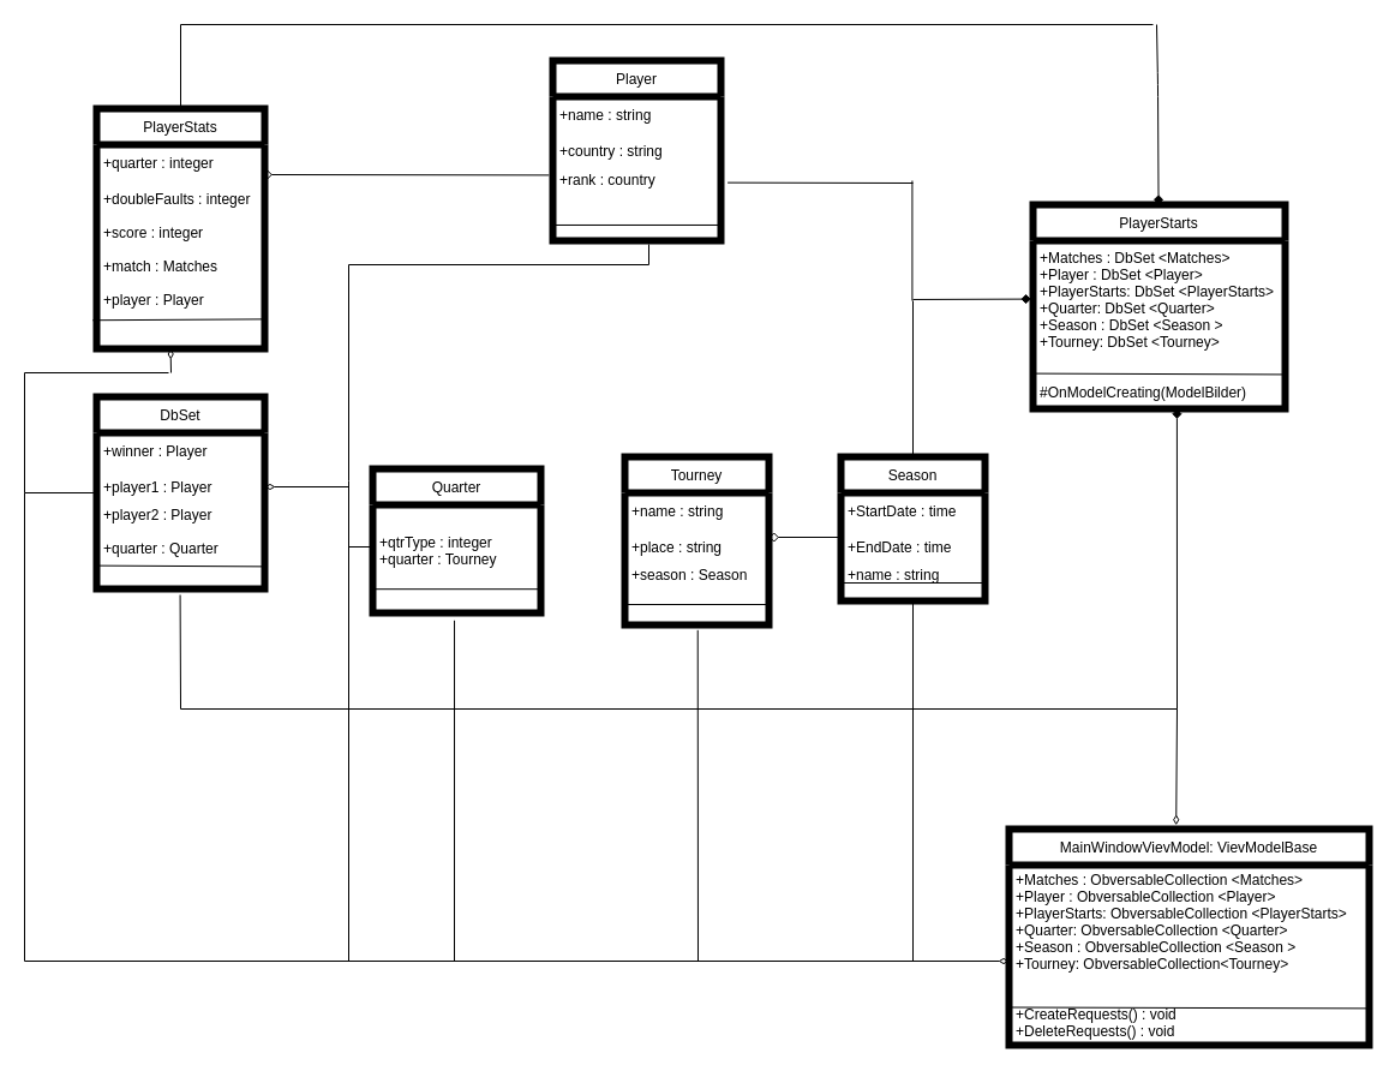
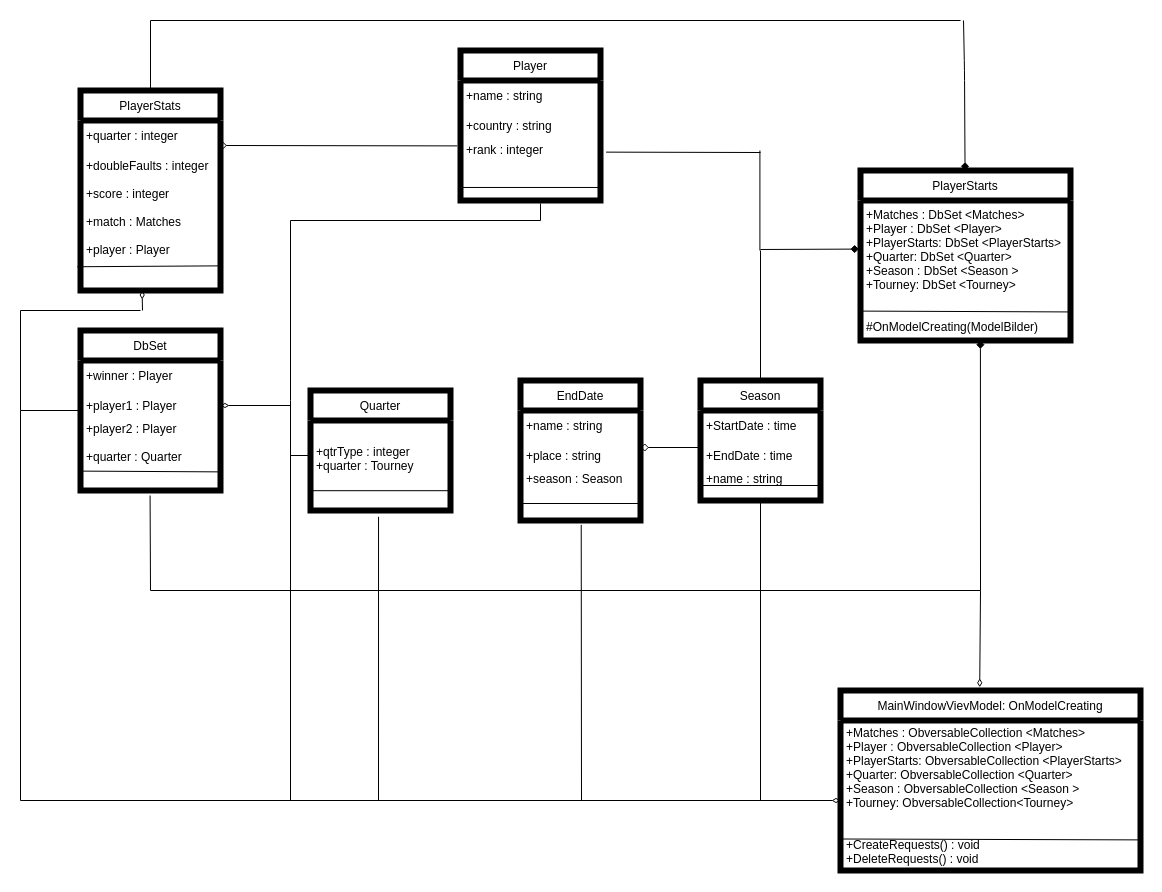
  <mxCell id="0" />
  <mxCell id="1" parent="0" />
  <mxCell id="2" value="DbSet" style="swimlane;fontStyle=0;childLayout=stackLayout;horizontal=1;startSize=30;horizontalStack=0;resizeParent=1;resizeParentMax=0;resizeLast=0;collapsible=1;marginBottom=0;strokeWidth=6;" parent="1" vertex="1"><mxGeometry x="80" y="330" width="140" height="160" as="geometry" /></mxCell>
  <mxCell id="3" value="+winner : Player" style="text;strokeColor=none;fillColor=none;align=left;verticalAlign=middle;spacingLeft=4;spacingRight=4;overflow=hidden;points=[[0,0.5],[1,0.5]];portConstraint=eastwest;rotatable=0;" parent="2" vertex="1"><mxGeometry y="30" width="140" height="30" as="geometry" /></mxCell>
  <mxCell id="4" value="+player1 : Player" style="text;strokeColor=none;fillColor=none;align=left;verticalAlign=middle;spacingLeft=4;spacingRight=4;overflow=hidden;points=[[0,0.5],[1,0.5]];portConstraint=eastwest;rotatable=0;" parent="2" vertex="1"><mxGeometry y="60" width="140" height="30" as="geometry" /></mxCell>
  <mxCell id="5" value="+player2 : Player&#10;&#10;+quarter : Quarter&#10;&#10;" style="text;strokeColor=none;fillColor=none;align=left;verticalAlign=middle;spacingLeft=4;spacingRight=4;overflow=hidden;points=[[0,0.5],[1,0.5]];portConstraint=eastwest;rotatable=0;strokeWidth=2;" parent="2" vertex="1"><mxGeometry y="90" width="140" height="70" as="geometry" /></mxCell>
  <mxCell id="6" value="" style="endArrow=none;html=1;rounded=0;exitX=0.003;exitY=0.723;exitDx=0;exitDy=0;exitPerimeter=0;entryX=1.003;entryY=0.734;entryDx=0;entryDy=0;entryPerimeter=0;" parent="2" source="5" target="5" edge="1"><mxGeometry width="50" height="50" relative="1" as="geometry"><mxPoint x="440" y="230" as="sourcePoint" /><mxPoint x="490" y="180" as="targetPoint" /></mxGeometry></mxCell>
  <mxCell id="7" value="Season" style="swimlane;fontStyle=0;childLayout=stackLayout;horizontal=1;startSize=30;horizontalStack=0;resizeParent=1;resizeParentMax=0;resizeLast=0;collapsible=1;marginBottom=0;strokeWidth=6;" parent="1" vertex="1"><mxGeometry x="700" y="380" width="120" height="120" as="geometry"><mxRectangle x="500" y="240" width="80" height="30" as="alternateBounds" /></mxGeometry></mxCell>
  <mxCell id="8" value="+StartDate : time" style="text;strokeColor=none;fillColor=none;align=left;verticalAlign=middle;spacingLeft=4;spacingRight=4;overflow=hidden;points=[[0,0.5],[1,0.5]];portConstraint=eastwest;rotatable=0;" parent="7" vertex="1"><mxGeometry y="30" width="120" height="30" as="geometry" /></mxCell>
  <mxCell id="9" value="+EndDate : time" style="text;strokeColor=none;fillColor=none;align=left;verticalAlign=middle;spacingLeft=4;spacingRight=4;overflow=hidden;points=[[0,0.5],[1,0.5]];portConstraint=eastwest;rotatable=0;" parent="7" vertex="1"><mxGeometry y="60" width="120" height="30" as="geometry" /></mxCell>
  <mxCell id="10" value="+name : string&#10;&#10;&#10;" style="text;strokeColor=none;fillColor=none;align=left;verticalAlign=middle;spacingLeft=4;spacingRight=4;overflow=hidden;points=[[0,0.5],[1,0.5]];portConstraint=eastwest;rotatable=0;strokeWidth=2;" parent="7" vertex="1"><mxGeometry y="90" width="120" height="30" as="geometry" /></mxCell>
  <mxCell id="11" value="" style="endArrow=none;html=1;rounded=0;exitX=0;exitY=0.5;exitDx=0;exitDy=0;entryX=1;entryY=0.5;entryDx=0;entryDy=0;" parent="7" source="10" target="10" edge="1"><mxGeometry width="50" height="50" relative="1" as="geometry"><mxPoint x="-20" y="190" as="sourcePoint" /><mxPoint x="30" y="140" as="targetPoint" /></mxGeometry></mxCell>
- <mxCell id="12" value="Tourney" style="swimlane;fontStyle=0;childLayout=stackLayout;horizontal=1;startSize=30;horizontalStack=0;resizeParent=1;resizeParentMax=0;resizeLast=0;collapsible=1;marginBottom=0;strokeWidth=6;" parent="1" vertex="1"><mxGeometry x="520" y="380" width="120" height="140" as="geometry" /></mxCell>
+ <mxCell id="12" value="EndDate" style="swimlane;fontStyle=0;childLayout=stackLayout;horizontal=1;startSize=30;horizontalStack=0;resizeParent=1;resizeParentMax=0;resizeLast=0;collapsible=1;marginBottom=0;strokeWidth=6;" parent="1" vertex="1"><mxGeometry x="520" y="380" width="120" height="140" as="geometry" /></mxCell>
  <mxCell id="13" value="+name : string" style="text;strokeColor=none;fillColor=none;align=left;verticalAlign=middle;spacingLeft=4;spacingRight=4;overflow=hidden;points=[[0,0.5],[1,0.5]];portConstraint=eastwest;rotatable=0;" parent="12" vertex="1"><mxGeometry y="30" width="120" height="30" as="geometry" /></mxCell>
  <mxCell id="14" value="+place : string" style="text;strokeColor=none;fillColor=none;align=left;verticalAlign=middle;spacingLeft=4;spacingRight=4;overflow=hidden;points=[[0,0.5],[1,0.5]];portConstraint=eastwest;rotatable=0;" parent="12" vertex="1"><mxGeometry y="60" width="120" height="30" as="geometry" /></mxCell>
  <mxCell id="15" value="+season : Season&#10;&#10;&#10;" style="text;strokeColor=none;fillColor=none;align=left;verticalAlign=middle;spacingLeft=4;spacingRight=4;overflow=hidden;points=[[0,0.5],[1,0.5]];portConstraint=eastwest;rotatable=0;strokeWidth=2;" parent="12" vertex="1"><mxGeometry y="90" width="120" height="50" as="geometry" /></mxCell>
  <mxCell id="16" value="" style="endArrow=none;html=1;rounded=0;exitX=-0.003;exitY=0.66;exitDx=0;exitDy=0;exitPerimeter=0;entryX=1.003;entryY=0.66;entryDx=0;entryDy=0;entryPerimeter=0;" parent="12" source="15" target="15" edge="1"><mxGeometry width="50" height="50" relative="1" as="geometry"><mxPoint x="-20" y="130" as="sourcePoint" /><mxPoint x="30" y="80" as="targetPoint" /></mxGeometry></mxCell>
  <mxCell id="17" value="Player" style="swimlane;fontStyle=0;childLayout=stackLayout;horizontal=1;startSize=30;horizontalStack=0;resizeParent=1;resizeParentMax=0;resizeLast=0;collapsible=1;marginBottom=0;strokeWidth=6;" parent="1" vertex="1"><mxGeometry x="460" y="50" width="140" height="150" as="geometry" /></mxCell>
  <mxCell id="18" value="+name : string" style="text;strokeColor=none;fillColor=none;align=left;verticalAlign=middle;spacingLeft=4;spacingRight=4;overflow=hidden;points=[[0,0.5],[1,0.5]];portConstraint=eastwest;rotatable=0;" parent="17" vertex="1"><mxGeometry y="30" width="140" height="30" as="geometry" /></mxCell>
  <mxCell id="19" value="+country : string" style="text;strokeColor=none;fillColor=none;align=left;verticalAlign=middle;spacingLeft=4;spacingRight=4;overflow=hidden;points=[[0,0.5],[1,0.5]];portConstraint=eastwest;rotatable=0;" parent="17" vertex="1"><mxGeometry y="60" width="140" height="30" as="geometry" /></mxCell>
  <mxCell id="20" value="" style="endArrow=none;html=1;rounded=0;exitX=0.009;exitY=0.783;exitDx=0;exitDy=0;exitPerimeter=0;entryX=1;entryY=0.783;entryDx=0;entryDy=0;entryPerimeter=0;" parent="17" source="21" target="21" edge="1"><mxGeometry width="50" height="50" relative="1" as="geometry"><mxPoint x="440" y="160" as="sourcePoint" /><mxPoint x="490" y="110" as="targetPoint" /></mxGeometry></mxCell>
- <mxCell id="21" value="+rank : country&#10;&#10;&#10;" style="text;strokeColor=none;fillColor=none;align=left;verticalAlign=middle;spacingLeft=4;spacingRight=4;overflow=hidden;points=[[0,0.5],[1,0.5]];portConstraint=eastwest;rotatable=0;strokeWidth=2;" parent="17" vertex="1"><mxGeometry y="90" width="140" height="60" as="geometry" /></mxCell>
+ <mxCell id="21" value="+rank : integer&#10;&#10;&#10;" style="text;strokeColor=none;fillColor=none;align=left;verticalAlign=middle;spacingLeft=4;spacingRight=4;overflow=hidden;points=[[0,0.5],[1,0.5]];portConstraint=eastwest;rotatable=0;strokeWidth=2;" parent="17" vertex="1"><mxGeometry y="90" width="140" height="60" as="geometry" /></mxCell>
  <mxCell id="22" value="Quarter" style="swimlane;fontStyle=0;childLayout=stackLayout;horizontal=1;startSize=30;horizontalStack=0;resizeParent=1;resizeParentMax=0;resizeLast=0;collapsible=1;marginBottom=0;strokeWidth=6;" parent="1" vertex="1"><mxGeometry x="310" y="390" width="140" height="120" as="geometry" /></mxCell>
  <mxCell id="23" value="" style="endArrow=none;html=1;rounded=0;exitX=-0.014;exitY=0.78;exitDx=0;exitDy=0;exitPerimeter=0;entryX=1.009;entryY=0.78;entryDx=0;entryDy=0;entryPerimeter=0;" parent="22" source="24" target="24" edge="1"><mxGeometry width="50" height="50" relative="1" as="geometry"><mxPoint x="190" y="-10" as="sourcePoint" /><mxPoint x="130" y="131" as="targetPoint" /><Array as="points" /></mxGeometry></mxCell>
  <mxCell id="24" value="+qtrType : integer&#10;+quarter : Tourney&#10;" style="text;strokeColor=none;fillColor=none;align=left;verticalAlign=middle;spacingLeft=4;spacingRight=4;overflow=hidden;points=[[0,0.5],[1,0.5]];portConstraint=eastwest;rotatable=0;" parent="22" vertex="1"><mxGeometry y="30" width="140" height="90" as="geometry" /></mxCell>
  <mxCell id="25" value="PlayerStats" style="swimlane;fontStyle=0;childLayout=stackLayout;horizontal=1;startSize=30;horizontalStack=0;resizeParent=1;resizeParentMax=0;resizeLast=0;collapsible=1;marginBottom=0;strokeWidth=6;" parent="1" vertex="1"><mxGeometry x="80" y="90" width="140" height="200" as="geometry" /></mxCell>
  <mxCell id="26" value="+quarter : integer" style="text;strokeColor=none;fillColor=none;align=left;verticalAlign=middle;spacingLeft=4;spacingRight=4;overflow=hidden;points=[[0,0.5],[1,0.5]];portConstraint=eastwest;rotatable=0;" parent="25" vertex="1"><mxGeometry y="30" width="140" height="30" as="geometry" /></mxCell>
  <mxCell id="27" value="+doubleFaults : integer" style="text;strokeColor=none;fillColor=none;align=left;verticalAlign=middle;spacingLeft=4;spacingRight=4;overflow=hidden;points=[[0,0.5],[1,0.5]];portConstraint=eastwest;rotatable=0;" parent="25" vertex="1"><mxGeometry y="60" width="140" height="30" as="geometry" /></mxCell>
  <mxCell id="28" value="+score : integer&#10;&#10;+match : Matches&#10;&#10;+player : Player&#10;&#10;" style="text;strokeColor=none;fillColor=none;align=left;verticalAlign=middle;spacingLeft=4;spacingRight=4;overflow=hidden;points=[[0,0.5],[1,0.5]];portConstraint=eastwest;rotatable=0;strokeWidth=2;" parent="25" vertex="1"><mxGeometry y="90" width="140" height="110" as="geometry" /></mxCell>
  <mxCell id="29" value="" style="endArrow=none;html=1;rounded=0;exitX=1;exitY=0.776;exitDx=0;exitDy=0;exitPerimeter=0;entryX=-0.023;entryY=0.784;entryDx=0;entryDy=0;entryPerimeter=0;" parent="25" source="28" target="28" edge="1"><mxGeometry width="50" height="50" relative="1" as="geometry"><mxPoint x="190" y="140" as="sourcePoint" /><mxPoint x="240" y="90" as="targetPoint" /></mxGeometry></mxCell>
  <mxCell id="30" value="PlayerStarts" style="swimlane;fontStyle=0;childLayout=stackLayout;horizontal=1;startSize=30;horizontalStack=0;resizeParent=1;resizeParentMax=0;resizeLast=0;collapsible=1;marginBottom=0;strokeWidth=6;" parent="1" vertex="1"><mxGeometry x="860" y="170" width="210" height="170" as="geometry" /></mxCell>
  <mxCell id="31" value="" style="endArrow=none;html=1;rounded=0;exitX=0.003;exitY=0.79;exitDx=0;exitDy=0;exitPerimeter=0;entryX=1.003;entryY=0.796;entryDx=0;entryDy=0;entryPerimeter=0;" parent="30" source="32" target="32" edge="1"><mxGeometry width="50" height="50" relative="1" as="geometry"><mxPoint x="-270" y="160" as="sourcePoint" /><mxPoint x="-220" y="110" as="targetPoint" /></mxGeometry></mxCell>
  <mxCell id="32" value="+Matches : DbSet &lt;Matches&gt;&#10;+Player : DbSet &lt;Player&gt;&#10;+PlayerStarts: DbSet &lt;PlayerStarts&gt;&#10;+Quarter: DbSet &lt;Quarter&gt;&#10;+Season : DbSet &lt;Season &gt;&#10;+Tourney: DbSet &lt;Tourney&gt;&#10;&#10;&#10;#OnModelCreating(ModelBilder)" style="text;strokeColor=none;fillColor=none;align=left;verticalAlign=middle;spacingLeft=4;spacingRight=4;overflow=hidden;points=[[0,0.5],[1,0.5]];portConstraint=eastwest;rotatable=0;strokeWidth=2;" parent="30" vertex="1"><mxGeometry y="30" width="210" height="140" as="geometry" /></mxCell>
  <mxCell id="33" value="" style="endArrow=none;html=1;exitX=0.497;exitY=1.071;exitDx=0;exitDy=0;exitPerimeter=0;" parent="1" source="5" edge="1"><mxGeometry width="50" height="50" relative="1" as="geometry"><mxPoint x="480" y="520" as="sourcePoint" /><mxPoint x="150" y="590" as="targetPoint" /></mxGeometry></mxCell>
  <mxCell id="34" value="" style="endArrow=none;html=1;" parent="1" edge="1"><mxGeometry width="50" height="50" relative="1" as="geometry"><mxPoint x="150" y="590" as="sourcePoint" /><mxPoint x="980" y="590" as="targetPoint" /></mxGeometry></mxCell>
  <mxCell id="35" value="" style="endArrow=diamond;html=1;entryX=0.571;entryY=1;entryDx=0;entryDy=0;entryPerimeter=0;endFill=1;" parent="1" target="32" edge="1"><mxGeometry width="50" height="50" relative="1" as="geometry"><mxPoint x="980" y="590" as="sourcePoint" /><mxPoint x="970" y="350" as="targetPoint" /></mxGeometry></mxCell>
  <mxCell id="36" value="" style="endArrow=none;html=1;startArrow=diamond;startFill=0;" parent="1" edge="1"><mxGeometry width="50" height="50" relative="1" as="geometry"><mxPoint x="640" y="447" as="sourcePoint" /><mxPoint x="702" y="447" as="targetPoint" /></mxGeometry></mxCell>
  <mxCell id="37" value="" style="endArrow=none;html=1;exitX=0.5;exitY=0;exitDx=0;exitDy=0;" parent="1" source="7" edge="1"><mxGeometry width="50" height="50" relative="1" as="geometry"><mxPoint x="570" y="320" as="sourcePoint" /><mxPoint x="760" y="250" as="targetPoint" /></mxGeometry></mxCell>
  <mxCell id="38" value="" style="endArrow=diamond;html=1;endFill=1;entryX=-0.008;entryY=0.347;entryDx=0;entryDy=0;entryPerimeter=0;" parent="1" target="32" edge="1"><mxGeometry width="50" height="50" relative="1" as="geometry"><mxPoint x="760" y="249" as="sourcePoint" /><mxPoint x="850" y="249" as="targetPoint" /></mxGeometry></mxCell>
  <mxCell id="39" value="" style="endArrow=none;html=1;entryX=-0.023;entryY=0.09;entryDx=0;entryDy=0;entryPerimeter=0;startArrow=diamond;startFill=0;" parent="1" target="21" edge="1"><mxGeometry width="50" height="50" relative="1" as="geometry"><mxPoint x="218" y="145" as="sourcePoint" /><mxPoint x="620" y="270" as="targetPoint" /></mxGeometry></mxCell>
  <mxCell id="40" value="" style="endArrow=none;html=1;entryX=-0.003;entryY=0.389;entryDx=0;entryDy=0;entryPerimeter=0;startArrow=none;startFill=0;" parent="1" target="24" edge="1"><mxGeometry width="50" height="50" relative="1" as="geometry"><mxPoint x="290" y="455" as="sourcePoint" /><mxPoint x="620" y="270" as="targetPoint" /></mxGeometry></mxCell>
  <mxCell id="41" value="" style="endArrow=none;html=1;exitX=1;exitY=0.5;exitDx=0;exitDy=0;startArrow=diamondThin;startFill=0;" parent="1" source="4" edge="1"><mxGeometry width="50" height="50" relative="1" as="geometry"><mxPoint x="570" y="320" as="sourcePoint" /><mxPoint x="290" y="405" as="targetPoint" /></mxGeometry></mxCell>
  <mxCell id="42" value="" style="endArrow=none;html=1;" parent="1" edge="1"><mxGeometry width="50" height="50" relative="1" as="geometry"><mxPoint x="290" y="400" as="sourcePoint" /><mxPoint x="290" y="220" as="targetPoint" /></mxGeometry></mxCell>
  <mxCell id="43" value="" style="endArrow=none;html=1;" parent="1" edge="1"><mxGeometry width="50" height="50" relative="1" as="geometry"><mxPoint x="290" y="220" as="sourcePoint" /><mxPoint x="540" y="220" as="targetPoint" /></mxGeometry></mxCell>
  <mxCell id="44" value="" style="endArrow=none;html=1;exitX=0.5;exitY=0;exitDx=0;exitDy=0;" parent="1" source="25" edge="1"><mxGeometry width="50" height="50" relative="1" as="geometry"><mxPoint x="520" y="260" as="sourcePoint" /><mxPoint x="150" y="20" as="targetPoint" /></mxGeometry></mxCell>
  <mxCell id="45" value="" style="endArrow=none;html=1;" parent="1" edge="1"><mxGeometry width="50" height="50" relative="1" as="geometry"><mxPoint x="150" y="20" as="sourcePoint" /><mxPoint x="960" y="20" as="targetPoint" /></mxGeometry></mxCell>
  <mxCell id="46" value="" style="endArrow=diamond;html=1;endFill=1;" parent="1" target="30" edge="1"><mxGeometry width="50" height="50" relative="1" as="geometry"><mxPoint x="963" y="20" as="sourcePoint" /><mxPoint x="570" y="210" as="targetPoint" /><Array as="points"><mxPoint x="964" y="70" /></Array></mxGeometry></mxCell>
  <mxCell id="47" value="" style="endArrow=none;html=1;entryX=1.04;entryY=0.194;entryDx=0;entryDy=0;entryPerimeter=0;" parent="1" target="21" edge="1"><mxGeometry width="50" height="50" relative="1" as="geometry"><mxPoint x="760" y="152" as="sourcePoint" /><mxPoint x="560" y="300" as="targetPoint" /></mxGeometry></mxCell>
  <mxCell id="48" value="" style="endArrow=none;html=1;" parent="1" edge="1"><mxGeometry width="50" height="50" relative="1" as="geometry"><mxPoint x="759.41" y="250" as="sourcePoint" /><mxPoint x="759.41" y="150" as="targetPoint" /></mxGeometry></mxCell>
  <mxCell id="49" value="" style="endArrow=none;html=1;" parent="1" edge="1"><mxGeometry width="50" height="50" relative="1" as="geometry"><mxPoint x="540" y="220" as="sourcePoint" /><mxPoint x="540" y="203" as="targetPoint" /></mxGeometry></mxCell>
  <mxCell id="50" value="" style="endArrow=none;html=1;exitX=0.44;exitY=1;exitDx=0;exitDy=0;exitPerimeter=0;startArrow=diamondThin;startFill=0;" parent="1" source="28" edge="1"><mxGeometry width="50" height="50" relative="1" as="geometry"><mxPoint x="580" y="330" as="sourcePoint" /><mxPoint x="142" y="310" as="targetPoint" /></mxGeometry></mxCell>
  <mxCell id="51" value="" style="endArrow=none;html=1;" parent="1" edge="1"><mxGeometry width="50" height="50" relative="1" as="geometry"><mxPoint x="140" y="310" as="sourcePoint" /><mxPoint x="20" y="310" as="targetPoint" /></mxGeometry></mxCell>
  <mxCell id="52" value="" style="endArrow=none;html=1;" parent="1" edge="1"><mxGeometry width="50" height="50" relative="1" as="geometry"><mxPoint x="20" y="310" as="sourcePoint" /><mxPoint x="20" y="410" as="targetPoint" /></mxGeometry></mxCell>
  <mxCell id="53" value="" style="endArrow=none;html=1;" parent="1" edge="1"><mxGeometry width="50" height="50" relative="1" as="geometry"><mxPoint x="20" y="410" as="sourcePoint" /><mxPoint x="80" y="410" as="targetPoint" /></mxGeometry></mxCell>
  <mxCell id="54" value="" style="endArrow=none;html=1;" parent="1" edge="1"><mxGeometry width="50" height="50" relative="1" as="geometry"><mxPoint x="290" y="400" as="sourcePoint" /><mxPoint x="290" y="460" as="targetPoint" /></mxGeometry></mxCell>
- <mxCell id="55" value="MainWindowVievModel: VievModelBase" style="swimlane;fontStyle=0;childLayout=stackLayout;horizontal=1;startSize=30;horizontalStack=0;resizeParent=1;resizeParentMax=0;resizeLast=0;collapsible=1;marginBottom=0;strokeWidth=6;" vertex="1" parent="1"><mxGeometry x="840" y="690" width="300" height="180" as="geometry" /></mxCell>
+ <mxCell id="55" value="MainWindowVievModel: OnModelCreating" style="swimlane;fontStyle=0;childLayout=stackLayout;horizontal=1;startSize=30;horizontalStack=0;resizeParent=1;resizeParentMax=0;resizeLast=0;collapsible=1;marginBottom=0;strokeWidth=6;" vertex="1" parent="1"><mxGeometry x="840" y="690" width="300" height="180" as="geometry" /></mxCell>
  <mxCell id="56" value="" style="endArrow=none;html=1;rounded=0;exitX=0.003;exitY=0.79;exitDx=0;exitDy=0;exitPerimeter=0;entryX=1.003;entryY=0.796;entryDx=0;entryDy=0;entryPerimeter=0;" edge="1" parent="55" source="57" target="57"><mxGeometry width="50" height="50" relative="1" as="geometry"><mxPoint x="-270" y="160" as="sourcePoint" /><mxPoint x="-220" y="110" as="targetPoint" /></mxGeometry></mxCell>
  <mxCell id="57" value="+Matches : ObversableCollection &lt;Matches&gt;&#10;+Player : ObversableCollection &lt;Player&gt;&#10;+PlayerStarts: ObversableCollection &lt;PlayerStarts&gt;&#10;+Quarter: ObversableCollection &lt;Quarter&gt;&#10;+Season : ObversableCollection &lt;Season &gt;&#10;+Tourney: ObversableCollection&lt;Tourney&gt;&#10;&#10;&#10;+CreateRequests() : void&#10;+DeleteRequests() : void" style="text;strokeColor=none;fillColor=none;align=left;verticalAlign=middle;spacingLeft=4;spacingRight=4;overflow=hidden;points=[[0,0.5],[1,0.5]];portConstraint=eastwest;rotatable=0;strokeWidth=2;" vertex="1" parent="55"><mxGeometry y="30" width="300" height="150" as="geometry" /></mxCell>
  <mxCell id="58" value="" style="endArrow=none;html=1;rounded=0;exitX=0.464;exitY=-0.018;exitDx=0;exitDy=0;exitPerimeter=0;endFill=0;startArrow=diamondThin;startFill=0;" edge="1" parent="1" source="55"><mxGeometry width="50" height="50" relative="1" as="geometry"><mxPoint x="980" y="670" as="sourcePoint" /><mxPoint x="980" y="590" as="targetPoint" /></mxGeometry></mxCell>
  <mxCell id="59" value="" style="endArrow=none;html=1;rounded=0;exitX=0.486;exitY=1.07;exitDx=0;exitDy=0;exitPerimeter=0;" edge="1" parent="1" source="24"><mxGeometry width="50" height="50" relative="1" as="geometry"><mxPoint x="540" y="450" as="sourcePoint" /><mxPoint x="378" y="800" as="targetPoint" /></mxGeometry></mxCell>
  <mxCell id="60" value="" style="endArrow=none;html=1;rounded=0;exitX=0.5;exitY=1;exitDx=0;exitDy=0;" edge="1" parent="1" source="7"><mxGeometry width="50" height="50" relative="1" as="geometry"><mxPoint x="540" y="450" as="sourcePoint" /><mxPoint x="760" y="800" as="targetPoint" /></mxGeometry></mxCell>
  <mxCell id="61" value="" style="endArrow=none;html=1;rounded=0;exitX=0.506;exitY=1.087;exitDx=0;exitDy=0;exitPerimeter=0;" edge="1" parent="1" source="15"><mxGeometry width="50" height="50" relative="1" as="geometry"><mxPoint x="540" y="450" as="sourcePoint" /><mxPoint x="581" y="800" as="targetPoint" /></mxGeometry></mxCell>
  <mxCell id="62" value="" style="endArrow=none;html=1;rounded=0;" edge="1" parent="1"><mxGeometry width="50" height="50" relative="1" as="geometry"><mxPoint x="290" y="450" as="sourcePoint" /><mxPoint x="290" y="800" as="targetPoint" /></mxGeometry></mxCell>
  <mxCell id="63" value="" style="endArrow=diamondThin;html=1;rounded=0;startArrow=none;startFill=0;endFill=0;" edge="1" parent="1"><mxGeometry width="50" height="50" relative="1" as="geometry"><mxPoint x="290" y="800" as="sourcePoint" /><mxPoint x="840" y="800" as="targetPoint" /></mxGeometry></mxCell>
  <mxCell id="64" value="" style="endArrow=none;html=1;rounded=0;" edge="1" parent="1"><mxGeometry width="50" height="50" relative="1" as="geometry"><mxPoint x="20" y="410" as="sourcePoint" /><mxPoint x="20" y="800" as="targetPoint" /></mxGeometry></mxCell>
  <mxCell id="65" value="" style="endArrow=none;html=1;rounded=0;" edge="1" parent="1"><mxGeometry width="50" height="50" relative="1" as="geometry"><mxPoint x="20" y="800" as="sourcePoint" /><mxPoint x="320" y="800" as="targetPoint" /></mxGeometry></mxCell>
